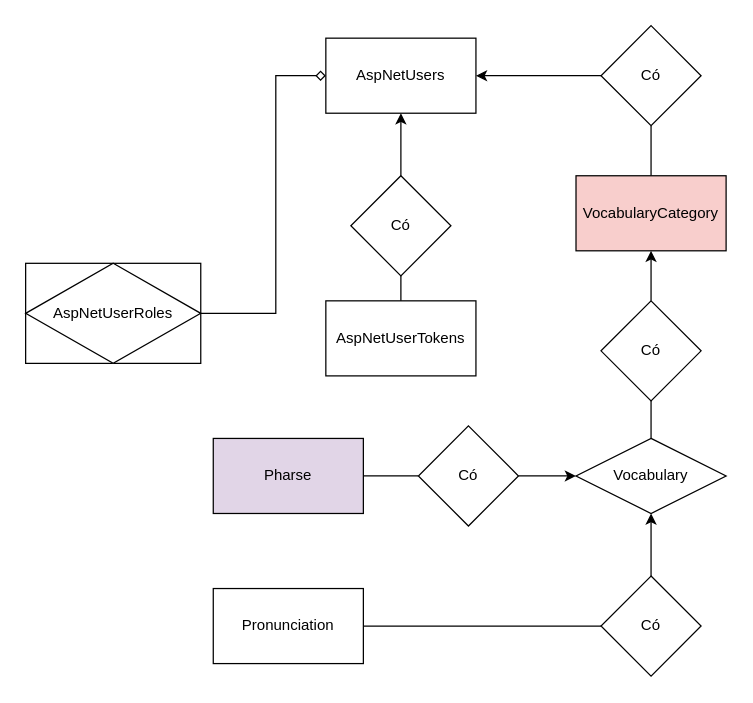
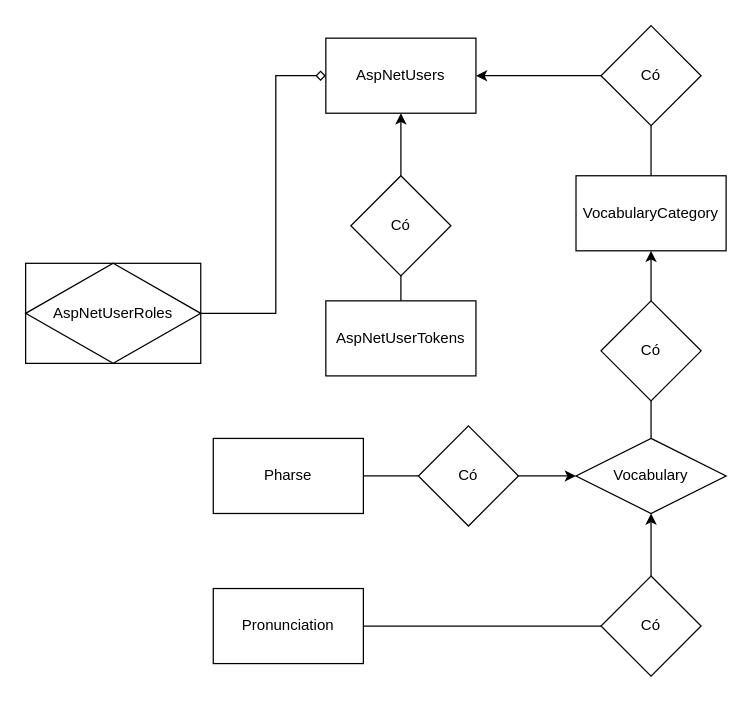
  <mxCell id="0" />
  <mxCell id="1" parent="0" />
- <mxCell id="2" value="Pharse" style="rounded=0;whiteSpace=wrap;html=1;fillColor=#e1d5e7;" vertex="1" parent="1"><mxGeometry x="170" y="350" width="120" height="60" as="geometry" /></mxCell>
+ <mxCell id="2" value="Pharse" style="rounded=0;whiteSpace=wrap;html=1;" vertex="1" parent="1"><mxGeometry x="170" y="350" width="120" height="60" as="geometry" /></mxCell>
  <mxCell id="3" style="edgeStyle=orthogonalEdgeStyle;rounded=0;orthogonalLoop=1;jettySize=auto;html=1;entryX=0.5;entryY=1;entryDx=0;entryDy=0;" edge="1" parent="1" source="15" target="11"><mxGeometry relative="1" as="geometry" /></mxCell>
  <mxCell id="4" value="AspNetUserTokens" style="rounded=0;whiteSpace=wrap;html=1;" vertex="1" parent="1"><mxGeometry x="260" y="240" width="120" height="60" as="geometry" /></mxCell>
  <mxCell id="5" style="edgeStyle=elbowEdgeStyle;rounded=0;orthogonalLoop=1;jettySize=auto;elbow=vertical;html=1;startArrow=none;startFill=0;endArrow=none;endFill=0;" edge="1" parent="1" source="23" target="2"><mxGeometry relative="1" as="geometry" /></mxCell>
  <mxCell id="6" value="Vocabulary" style="rhombus;whiteSpace=wrap;html=1;" vertex="1" parent="1"><mxGeometry x="460" y="350" width="120" height="60" as="geometry" /></mxCell>
  <mxCell id="7" style="edgeStyle=elbowEdgeStyle;rounded=0;orthogonalLoop=1;jettySize=auto;elbow=vertical;html=1;entryX=0.5;entryY=1;entryDx=0;entryDy=0;endArrow=none;endFill=0;" edge="1" parent="1" source="9" target="12"><mxGeometry relative="1" as="geometry" /></mxCell>
  <mxCell id="8" style="edgeStyle=elbowEdgeStyle;rounded=0;orthogonalLoop=1;jettySize=auto;elbow=vertical;html=1;entryX=0.5;entryY=0;entryDx=0;entryDy=0;startArrow=none;startFill=0;endArrow=none;endFill=0;" edge="1" parent="1" source="18" target="6"><mxGeometry relative="1" as="geometry" /></mxCell>
- <mxCell id="9" value="VocabularyCategory" style="rounded=0;whiteSpace=wrap;html=1;fillColor=#f8cecc;" vertex="1" parent="1"><mxGeometry x="460" y="140" width="120" height="60" as="geometry" /></mxCell>
+ <mxCell id="9" value="VocabularyCategory" style="rounded=0;whiteSpace=wrap;html=1;" vertex="1" parent="1"><mxGeometry x="460" y="140" width="120" height="60" as="geometry" /></mxCell>
  <mxCell id="10" style="edgeStyle=elbowEdgeStyle;rounded=0;orthogonalLoop=1;jettySize=auto;elbow=vertical;html=1;entryX=0;entryY=0.5;entryDx=0;entryDy=0;startArrow=classic;startFill=1;endArrow=none;endFill=0;" edge="1" parent="1" source="11" target="12"><mxGeometry relative="1" as="geometry" /></mxCell>
  <mxCell id="11" value="AspNetUsers" style="rounded=0;whiteSpace=wrap;html=1;" vertex="1" parent="1"><mxGeometry x="260" y="30" width="120" height="60" as="geometry" /></mxCell>
  <mxCell id="12" value="Có" style="rhombus;whiteSpace=wrap;html=1;" vertex="1" parent="1"><mxGeometry x="480" y="20" width="80" height="80" as="geometry" /></mxCell>
  <mxCell id="13" value="" style="rounded=0;whiteSpace=wrap;html=1;" vertex="1" parent="1"><mxGeometry x="20" y="210" width="140" height="80" as="geometry" /></mxCell>
  <mxCell id="14" value="AspNetUserRoles" style="rhombus;whiteSpace=wrap;html=1;" vertex="1" parent="1"><mxGeometry x="20" y="210" width="140" height="80" as="geometry" /></mxCell>
  <mxCell id="15" value="Có" style="rhombus;whiteSpace=wrap;html=1;" vertex="1" parent="1"><mxGeometry x="280" y="140" width="80" height="80" as="geometry" /></mxCell>
  <mxCell id="16" style="edgeStyle=orthogonalEdgeStyle;rounded=0;orthogonalLoop=1;jettySize=auto;html=1;entryX=0.5;entryY=1;entryDx=0;entryDy=0;endArrow=none;endFill=0;" edge="1" parent="1" source="4" target="15"><mxGeometry relative="1" as="geometry"><mxPoint x="320" y="240" as="sourcePoint" /><mxPoint x="320" y="90" as="targetPoint" /></mxGeometry></mxCell>
  <mxCell id="17" style="edgeStyle=orthogonalEdgeStyle;rounded=0;orthogonalLoop=1;jettySize=auto;html=1;entryX=0;entryY=0.5;entryDx=0;entryDy=0;endArrow=diamond;endFill=0;exitX=1;exitY=0.5;exitDx=0;exitDy=0;" edge="1" parent="1" source="14" target="11"><mxGeometry relative="1" as="geometry"><mxPoint x="160" y="330" as="sourcePoint" /><mxPoint x="220" y="200" as="targetPoint" /><Array as="points"><mxPoint x="220" y="250" /><mxPoint x="220" y="60" /></Array></mxGeometry></mxCell>
  <mxCell id="18" value="Có" style="rhombus;whiteSpace=wrap;html=1;" vertex="1" parent="1"><mxGeometry x="480" y="240" width="80" height="80" as="geometry" /></mxCell>
  <mxCell id="19" style="edgeStyle=elbowEdgeStyle;rounded=0;orthogonalLoop=1;jettySize=auto;elbow=vertical;html=1;entryX=0.5;entryY=0;entryDx=0;entryDy=0;startArrow=classic;startFill=1;endArrow=none;endFill=0;" edge="1" parent="1" source="9" target="18"><mxGeometry relative="1" as="geometry"><mxPoint x="520" y="200" as="sourcePoint" /><mxPoint x="520" y="375" as="targetPoint" /></mxGeometry></mxCell>
  <mxCell id="20" style="edgeStyle=elbowEdgeStyle;rounded=0;orthogonalLoop=1;jettySize=auto;elbow=vertical;html=1;entryX=0.5;entryY=1;entryDx=0;entryDy=0;startArrow=none;startFill=0;endArrow=classic;endFill=1;" edge="1" parent="1" source="25" target="6"><mxGeometry relative="1" as="geometry" /></mxCell>
  <mxCell id="21" style="edgeStyle=elbowEdgeStyle;rounded=0;orthogonalLoop=1;jettySize=auto;elbow=vertical;html=1;entryX=0;entryY=0.5;entryDx=0;entryDy=0;startArrow=none;startFill=0;endArrow=none;endFill=0;" edge="1" parent="1" source="22" target="25"><mxGeometry relative="1" as="geometry" /></mxCell>
  <mxCell id="22" value="Pronunciation" style="rounded=0;whiteSpace=wrap;html=1;" vertex="1" parent="1"><mxGeometry x="170" y="470" width="120" height="60" as="geometry" /></mxCell>
  <mxCell id="23" value="Có" style="rhombus;whiteSpace=wrap;html=1;" vertex="1" parent="1"><mxGeometry x="334" y="340" width="80" height="80" as="geometry" /></mxCell>
  <mxCell id="24" style="edgeStyle=elbowEdgeStyle;rounded=0;orthogonalLoop=1;jettySize=auto;elbow=vertical;html=1;startArrow=classic;startFill=1;endArrow=none;endFill=0;" edge="1" parent="1" source="6" target="23"><mxGeometry relative="1" as="geometry"><mxPoint x="460" y="380.207" as="sourcePoint" /><mxPoint x="290" y="380.207" as="targetPoint" /></mxGeometry></mxCell>
  <mxCell id="25" value="Có" style="rhombus;whiteSpace=wrap;html=1;" vertex="1" parent="1"><mxGeometry x="480" y="460" width="80" height="80" as="geometry" /></mxCell>
